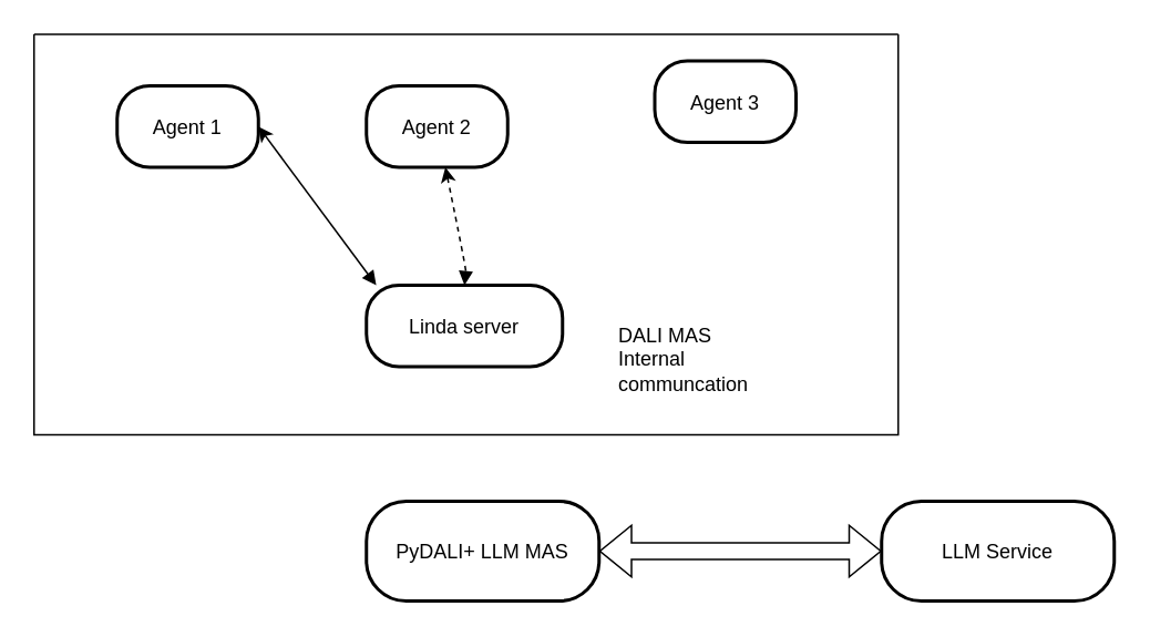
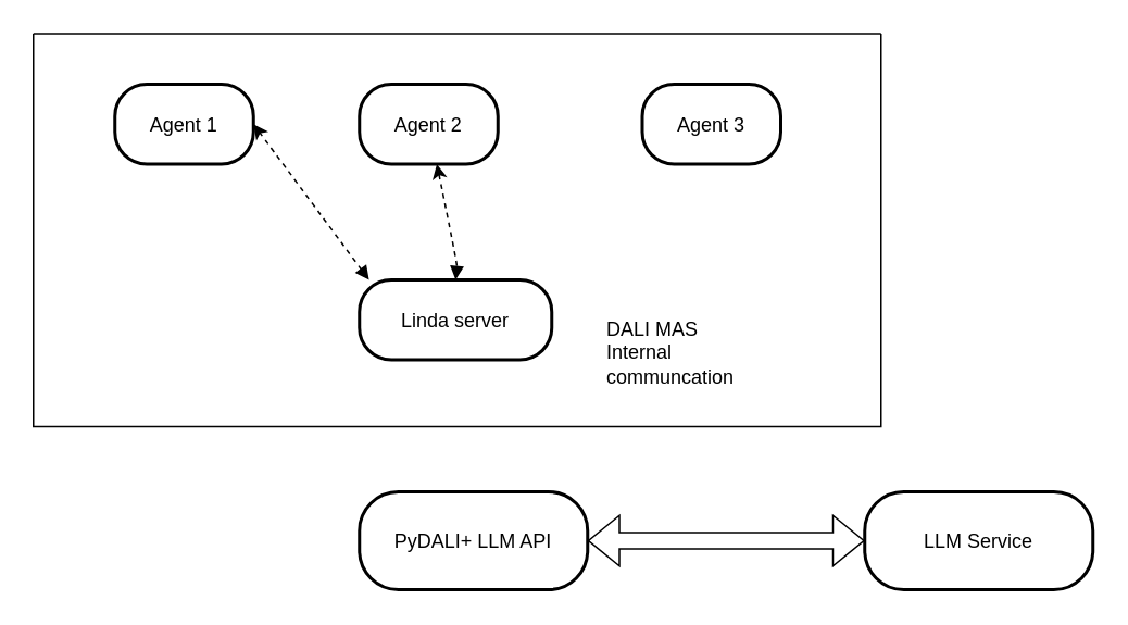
  <mxCell id="0" />
  <mxCell id="1" parent="0" />
  <mxCell id="2" value="Agent 1" style="rounded=1;arcSize=40;strokeWidth=2" parent="1" vertex="1"><mxGeometry x="70" y="51" width="85" height="49" as="geometry" /></mxCell>
  <mxCell id="3" value="Agent 2" style="rounded=1;arcSize=40;strokeWidth=2" parent="1" vertex="1"><mxGeometry x="220" y="51" width="85" height="49" as="geometry" /></mxCell>
- <mxCell id="4" value="Agent 3" style="rounded=1;arcSize=40;strokeWidth=2" parent="1" vertex="1"><mxGeometry x="393.5" y="36" width="85" height="49" as="geometry" /></mxCell>
+ <mxCell id="4" value="Agent 3" style="rounded=1;arcSize=40;strokeWidth=2" parent="1" vertex="1"><mxGeometry x="393.5" y="51" width="85" height="49" as="geometry" /></mxCell>
  <mxCell id="5" value="Linda server" style="rounded=1;arcSize=40;strokeWidth=2" parent="1" vertex="1"><mxGeometry x="220" y="171" width="118" height="49" as="geometry" /></mxCell>
- <mxCell id="6" value="PyDALI+ LLM MAS" style="rounded=1;arcSize=40;strokeWidth=2" parent="1" vertex="1"><mxGeometry x="220" y="301" width="140" height="60" as="geometry" /></mxCell>
- <mxCell id="7" value="" style="curved=1;startArrow=classic;endArrow=block;exitX=1;exitY=0.5;entryX=0.05;entryY=0;startFill=1;exitDx=0;exitDy=0;" parent="1" source="2" target="5" edge="1"><mxGeometry relative="1" as="geometry"><Array as="points" /></mxGeometry></mxCell>
+ <mxCell id="6" value="PyDALI+ LLM API" style="rounded=1;arcSize=40;strokeWidth=2" parent="1" vertex="1"><mxGeometry x="220" y="301" width="140" height="60" as="geometry" /></mxCell>
+ <mxCell id="7" value="" style="curved=1;startArrow=classic;endArrow=block;exitX=1;exitY=0.5;entryX=0.05;entryY=0;startFill=1;exitDx=0;exitDy=0;dashed=1;" parent="1" source="2" target="5" edge="1"><mxGeometry relative="1" as="geometry"><Array as="points" /></mxGeometry></mxCell>
  <mxCell id="8" value="" style="curved=1;startArrow=classic;endArrow=block;entryX=0.5;entryY=0;startFill=1;entryDx=0;entryDy=0;dashed=1;" parent="1" source="3" target="5" edge="1"><mxGeometry relative="1" as="geometry"><Array as="points"><mxPoint x="280" y="161" /></Array></mxGeometry></mxCell>
  <mxCell id="9" value="LLM Service" style="rounded=1;arcSize=40;strokeWidth=2" vertex="1" parent="1"><mxGeometry x="530" y="301" width="140" height="60" as="geometry" /></mxCell>
  <mxCell id="10" value="" style="shape=flexArrow;endArrow=classic;startArrow=classic;html=1;rounded=0;exitX=1;exitY=0.5;exitDx=0;exitDy=0;entryX=0;entryY=0.5;entryDx=0;entryDy=0;" edge="1" parent="1" source="6" target="9"><mxGeometry width="100" height="100" relative="1" as="geometry"><mxPoint x="490" y="211" as="sourcePoint" /><mxPoint x="590" y="111" as="targetPoint" /></mxGeometry></mxCell>
  <mxCell id="11" value="" style="swimlane;startSize=0;" vertex="1" parent="1"><mxGeometry x="20" y="20" width="520" height="241" as="geometry" /></mxCell>
  <mxCell id="12" value="DALI MAS&amp;nbsp;&lt;div&gt;Internal communcation&lt;/div&gt;" style="text;html=1;align=left;verticalAlign=middle;whiteSpace=wrap;rounded=0;" vertex="1" parent="11"><mxGeometry x="350" y="181" width="60" height="30" as="geometry" /></mxCell>
